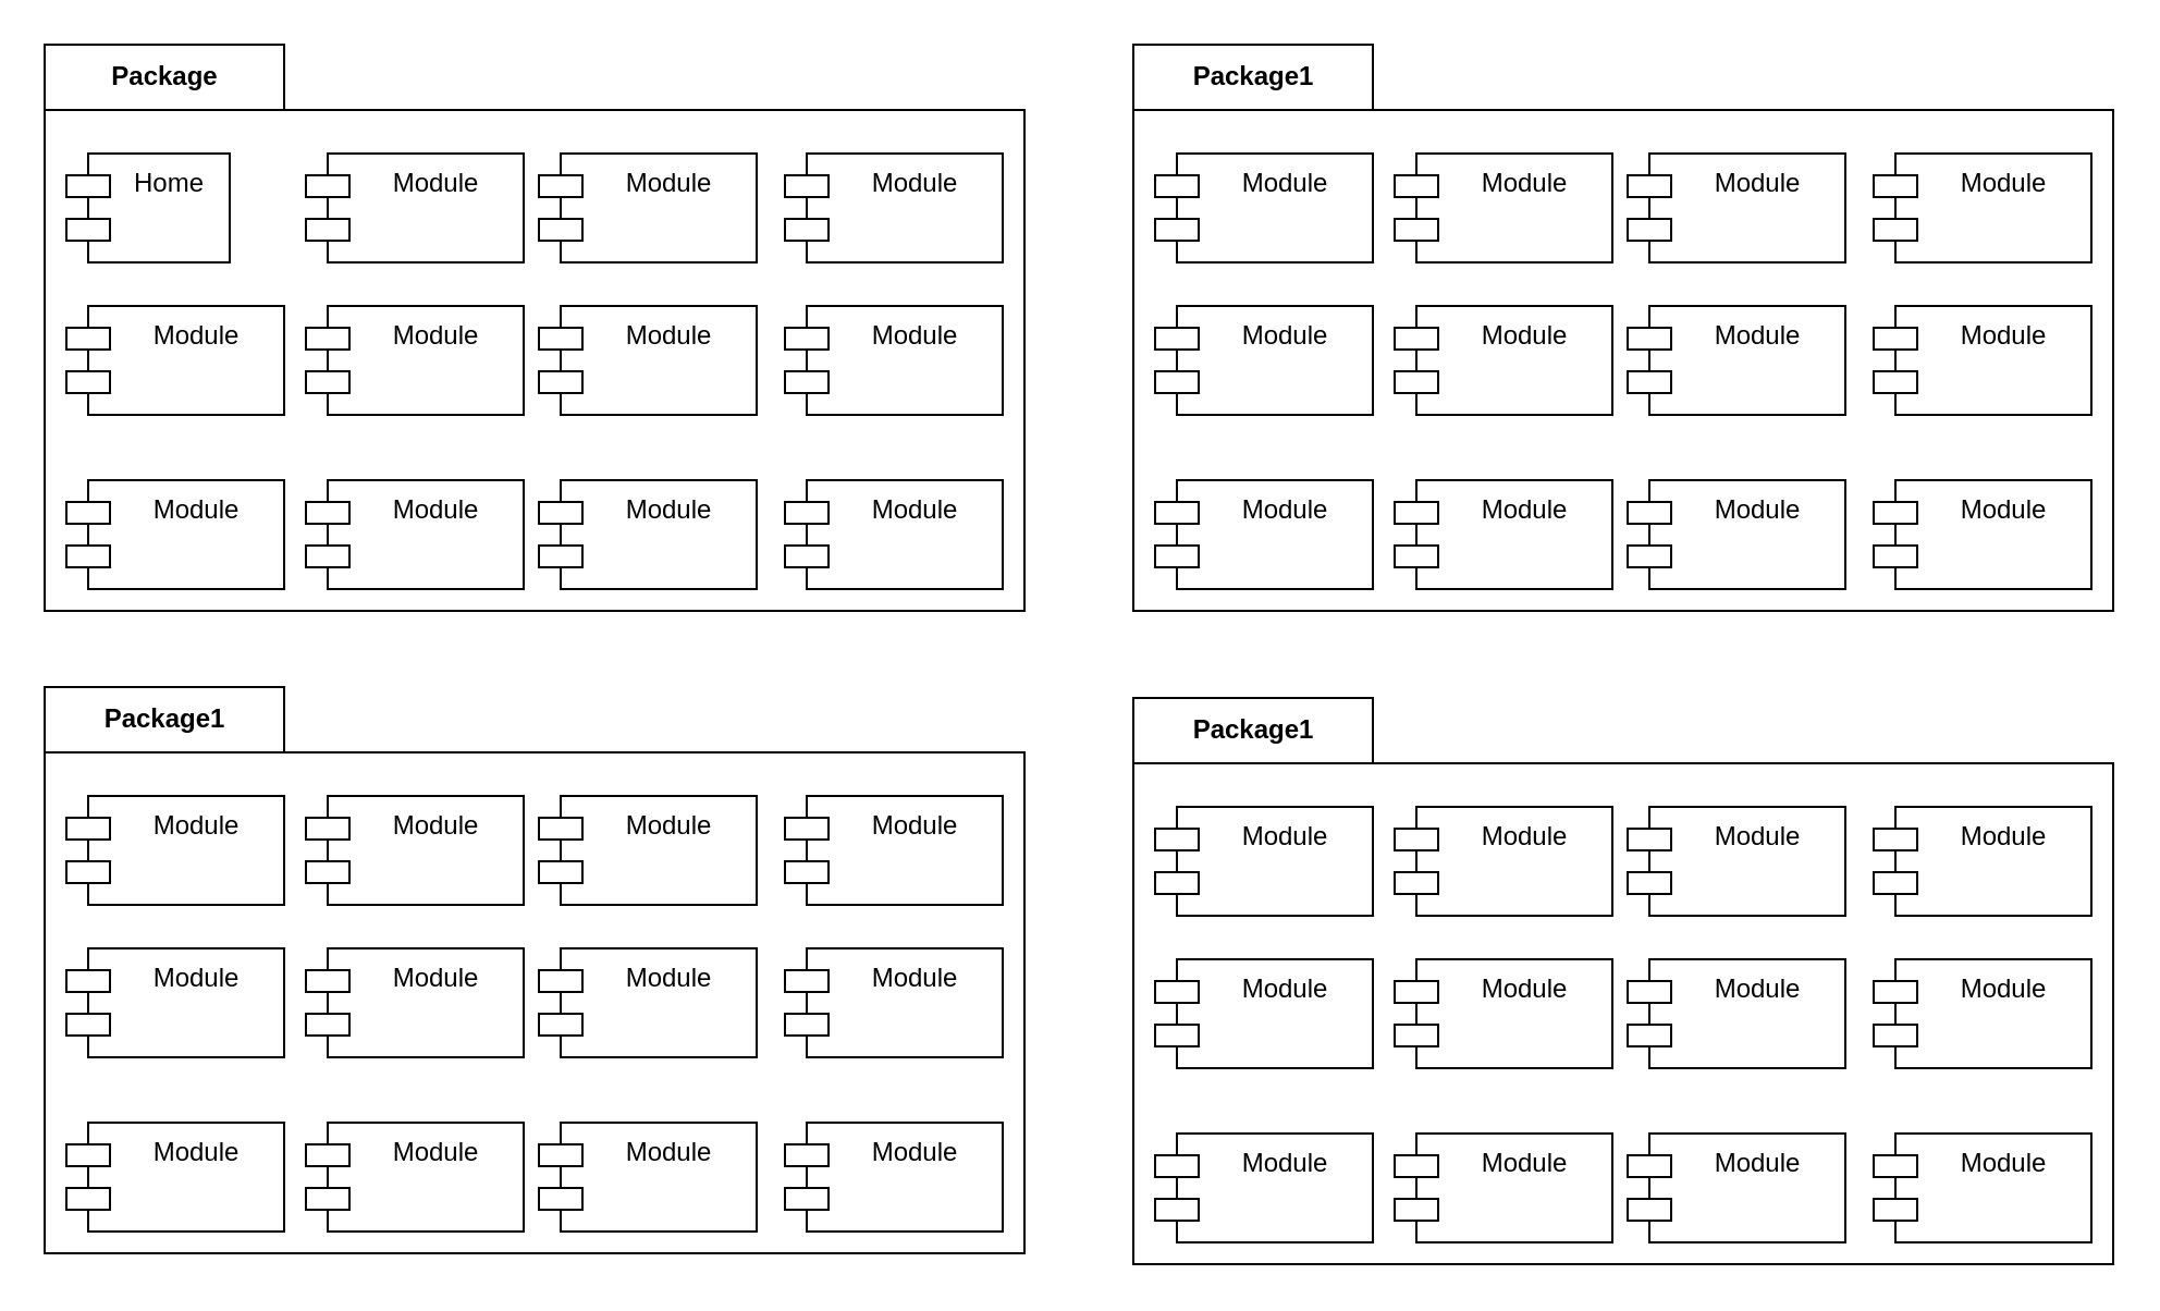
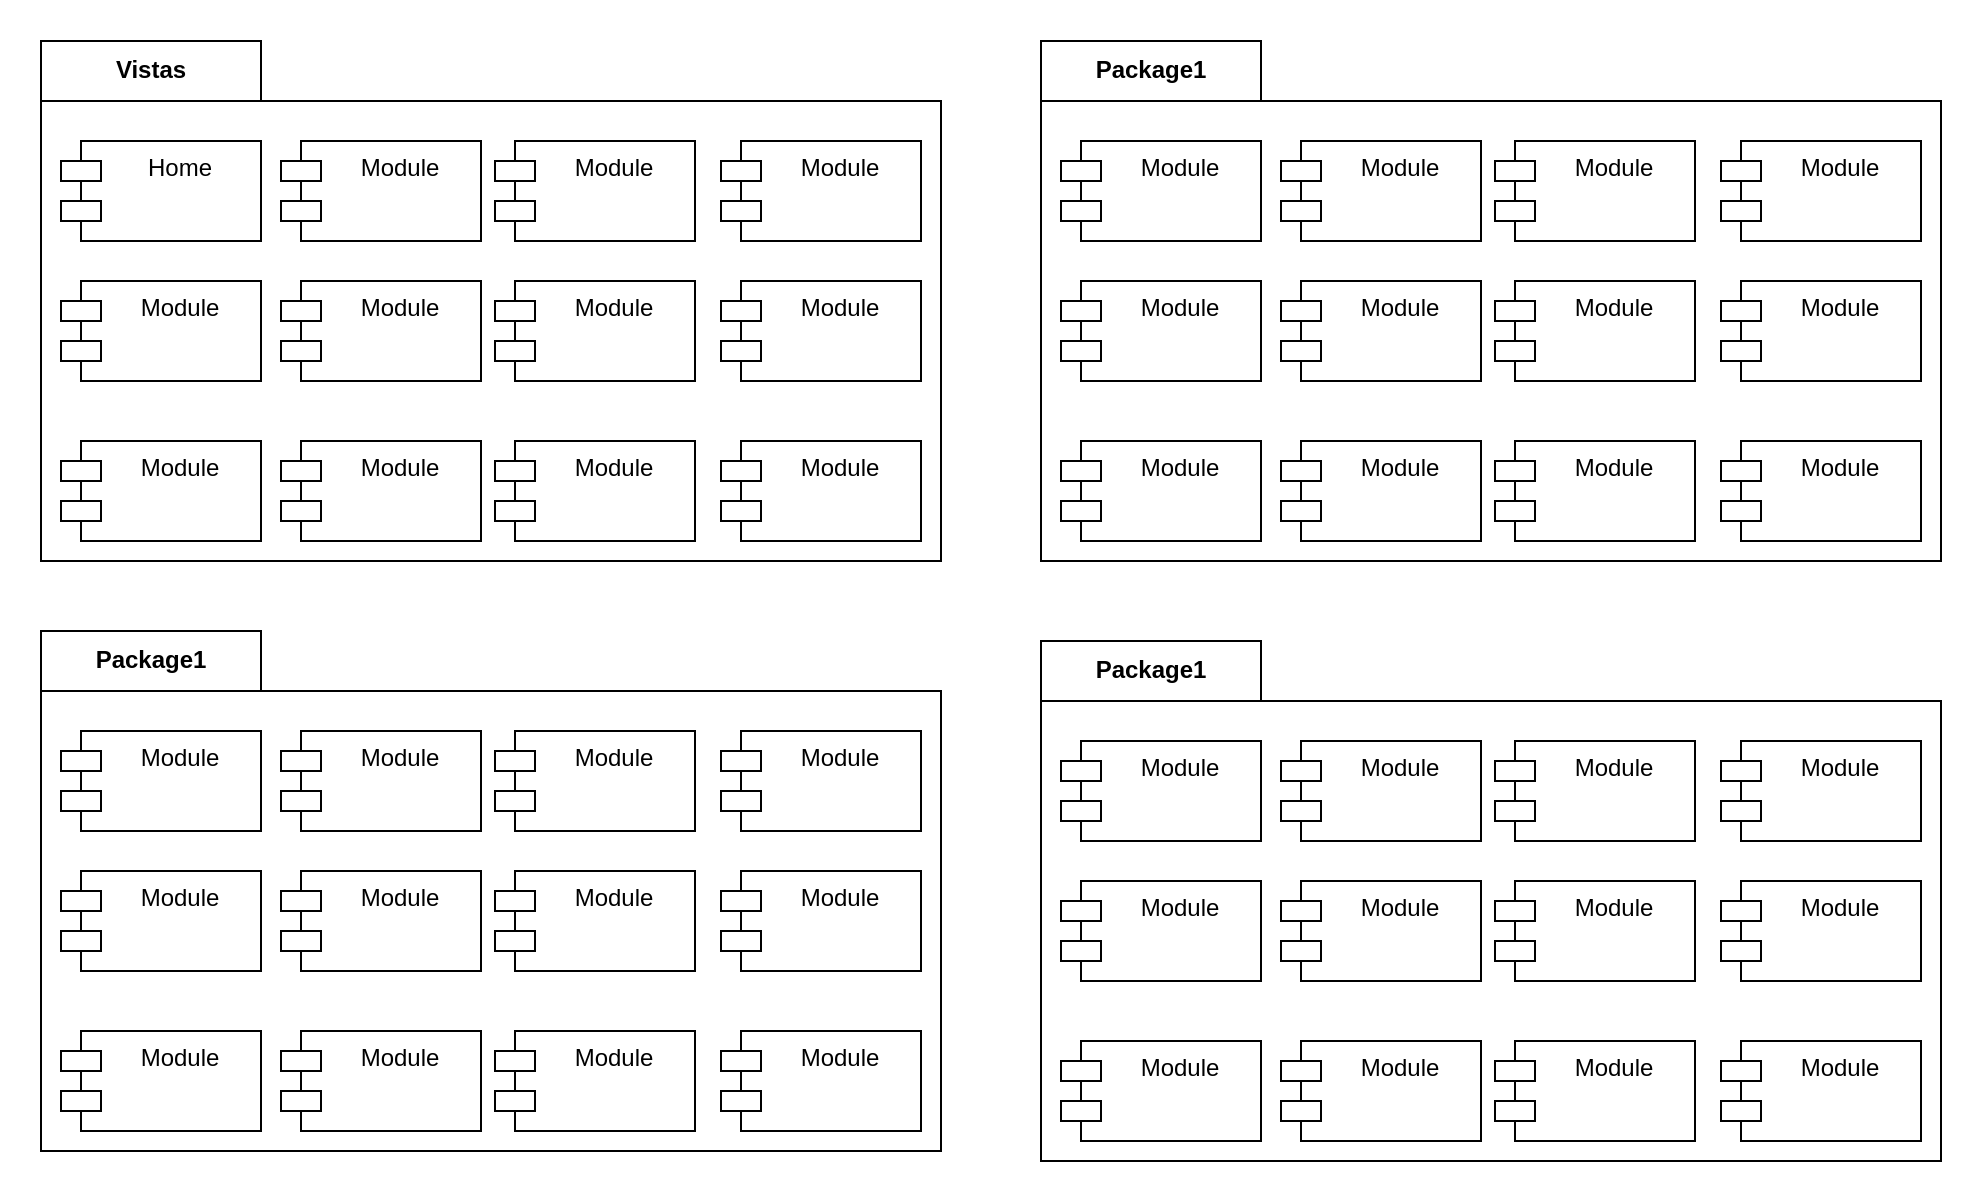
  <mxCell id="0" />
  <mxCell id="1" parent="0" />
- <mxCell id="2" value="Package" style="shape=folder;fontStyle=1;tabWidth=110;tabHeight=30;tabPosition=left;html=1;boundedLbl=1;labelInHeader=1;container=1;collapsible=0;recursiveResize=0;" vertex="1" parent="1"><mxGeometry x="20" y="20" width="450" height="260" as="geometry" /></mxCell>
+ <mxCell id="2" value="Vistas" style="shape=folder;fontStyle=1;tabWidth=110;tabHeight=30;tabPosition=left;html=1;boundedLbl=1;labelInHeader=1;container=1;collapsible=0;recursiveResize=0;" vertex="1" parent="1"><mxGeometry x="20" y="20" width="450" height="260" as="geometry" /></mxCell>
  <mxCell id="3" value="Module" style="shape=module;align=left;spacingLeft=20;align=center;verticalAlign=top;" vertex="1" parent="2"><mxGeometry x="10" y="200" width="100" height="50" as="geometry" /></mxCell>
  <mxCell id="4" value="Module" style="shape=module;align=left;spacingLeft=20;align=center;verticalAlign=top;" vertex="1" parent="2"><mxGeometry x="340" y="50" width="100" height="50" as="geometry" /></mxCell>
  <mxCell id="5" value="Module" style="shape=module;align=left;spacingLeft=20;align=center;verticalAlign=top;" vertex="1" parent="2"><mxGeometry x="340" y="120" width="100" height="50" as="geometry" /></mxCell>
  <mxCell id="6" value="Module" style="shape=module;align=left;spacingLeft=20;align=center;verticalAlign=top;" vertex="1" parent="2"><mxGeometry x="340" y="200" width="100" height="50" as="geometry" /></mxCell>
  <mxCell id="7" value="Module" style="shape=module;align=left;spacingLeft=20;align=center;verticalAlign=top;" vertex="1" parent="2"><mxGeometry x="227" y="50" width="100" height="50" as="geometry" /></mxCell>
  <mxCell id="8" value="Module" style="shape=module;align=left;spacingLeft=20;align=center;verticalAlign=top;" vertex="1" parent="2"><mxGeometry x="227" y="120" width="100" height="50" as="geometry" /></mxCell>
  <mxCell id="9" value="Module" style="shape=module;align=left;spacingLeft=20;align=center;verticalAlign=top;" vertex="1" parent="2"><mxGeometry x="227" y="200" width="100" height="50" as="geometry" /></mxCell>
  <mxCell id="10" value="Module" style="shape=module;align=left;spacingLeft=20;align=center;verticalAlign=top;" vertex="1" parent="2"><mxGeometry x="120" y="200" width="100" height="50" as="geometry" /></mxCell>
  <mxCell id="11" value="Module" style="shape=module;align=left;spacingLeft=20;align=center;verticalAlign=top;" vertex="1" parent="2"><mxGeometry x="120" y="120" width="100" height="50" as="geometry" /></mxCell>
  <mxCell id="12" value="Module" style="shape=module;align=left;spacingLeft=20;align=center;verticalAlign=top;" vertex="1" parent="2"><mxGeometry x="120" y="50" width="100" height="50" as="geometry" /></mxCell>
  <mxCell id="13" value="Module" style="shape=module;align=left;spacingLeft=20;align=center;verticalAlign=top;" vertex="1" parent="2"><mxGeometry x="10" y="120" width="100" height="50" as="geometry" /></mxCell>
- <mxCell id="14" value="Home" style="shape=module;align=left;spacingLeft=20;align=center;verticalAlign=top;" vertex="1" parent="2"><mxGeometry x="10" y="50" width="75" height="50" as="geometry" /></mxCell>
+ <mxCell id="14" value="Home" style="shape=module;align=left;spacingLeft=20;align=center;verticalAlign=top;" vertex="1" parent="2"><mxGeometry x="10" y="50" width="100" height="50" as="geometry" /></mxCell>
  <mxCell id="15" value="Package1" style="shape=folder;fontStyle=1;tabWidth=110;tabHeight=30;tabPosition=left;html=1;boundedLbl=1;labelInHeader=1;container=1;collapsible=0;recursiveResize=0;" vertex="1" parent="1"><mxGeometry x="520" y="20" width="450" height="260" as="geometry" /></mxCell>
  <mxCell id="16" value="Module" style="shape=module;align=left;spacingLeft=20;align=center;verticalAlign=top;" vertex="1" parent="15"><mxGeometry x="10" y="200" width="100" height="50" as="geometry" /></mxCell>
  <mxCell id="17" value="Module" style="shape=module;align=left;spacingLeft=20;align=center;verticalAlign=top;" vertex="1" parent="15"><mxGeometry x="340" y="50" width="100" height="50" as="geometry" /></mxCell>
  <mxCell id="18" value="Module" style="shape=module;align=left;spacingLeft=20;align=center;verticalAlign=top;" vertex="1" parent="15"><mxGeometry x="340" y="120" width="100" height="50" as="geometry" /></mxCell>
  <mxCell id="19" value="Module" style="shape=module;align=left;spacingLeft=20;align=center;verticalAlign=top;" vertex="1" parent="15"><mxGeometry x="340" y="200" width="100" height="50" as="geometry" /></mxCell>
  <mxCell id="20" value="Module" style="shape=module;align=left;spacingLeft=20;align=center;verticalAlign=top;" vertex="1" parent="15"><mxGeometry x="227" y="50" width="100" height="50" as="geometry" /></mxCell>
  <mxCell id="21" value="Module" style="shape=module;align=left;spacingLeft=20;align=center;verticalAlign=top;" vertex="1" parent="15"><mxGeometry x="227" y="120" width="100" height="50" as="geometry" /></mxCell>
  <mxCell id="22" value="Module" style="shape=module;align=left;spacingLeft=20;align=center;verticalAlign=top;" vertex="1" parent="15"><mxGeometry x="227" y="200" width="100" height="50" as="geometry" /></mxCell>
  <mxCell id="23" value="Module" style="shape=module;align=left;spacingLeft=20;align=center;verticalAlign=top;" vertex="1" parent="15"><mxGeometry x="120" y="200" width="100" height="50" as="geometry" /></mxCell>
  <mxCell id="24" value="Module" style="shape=module;align=left;spacingLeft=20;align=center;verticalAlign=top;" vertex="1" parent="15"><mxGeometry x="120" y="120" width="100" height="50" as="geometry" /></mxCell>
  <mxCell id="25" value="Module" style="shape=module;align=left;spacingLeft=20;align=center;verticalAlign=top;" vertex="1" parent="15"><mxGeometry x="120" y="50" width="100" height="50" as="geometry" /></mxCell>
  <mxCell id="26" value="Module" style="shape=module;align=left;spacingLeft=20;align=center;verticalAlign=top;" vertex="1" parent="15"><mxGeometry x="10" y="120" width="100" height="50" as="geometry" /></mxCell>
  <mxCell id="27" value="Module" style="shape=module;align=left;spacingLeft=20;align=center;verticalAlign=top;" vertex="1" parent="15"><mxGeometry x="10" y="50" width="100" height="50" as="geometry" /></mxCell>
  <mxCell id="28" value="Package1" style="shape=folder;fontStyle=1;tabWidth=110;tabHeight=30;tabPosition=left;html=1;boundedLbl=1;labelInHeader=1;container=1;collapsible=0;recursiveResize=0;" vertex="1" parent="1"><mxGeometry x="20" y="315" width="450" height="260" as="geometry" /></mxCell>
  <mxCell id="29" value="Module" style="shape=module;align=left;spacingLeft=20;align=center;verticalAlign=top;" vertex="1" parent="28"><mxGeometry x="10" y="200" width="100" height="50" as="geometry" /></mxCell>
  <mxCell id="30" value="Module" style="shape=module;align=left;spacingLeft=20;align=center;verticalAlign=top;" vertex="1" parent="28"><mxGeometry x="340" y="50" width="100" height="50" as="geometry" /></mxCell>
  <mxCell id="31" value="Module" style="shape=module;align=left;spacingLeft=20;align=center;verticalAlign=top;" vertex="1" parent="28"><mxGeometry x="340" y="120" width="100" height="50" as="geometry" /></mxCell>
  <mxCell id="32" value="Module" style="shape=module;align=left;spacingLeft=20;align=center;verticalAlign=top;" vertex="1" parent="28"><mxGeometry x="340" y="200" width="100" height="50" as="geometry" /></mxCell>
  <mxCell id="33" value="Module" style="shape=module;align=left;spacingLeft=20;align=center;verticalAlign=top;" vertex="1" parent="28"><mxGeometry x="227" y="50" width="100" height="50" as="geometry" /></mxCell>
  <mxCell id="34" value="Module" style="shape=module;align=left;spacingLeft=20;align=center;verticalAlign=top;" vertex="1" parent="28"><mxGeometry x="227" y="120" width="100" height="50" as="geometry" /></mxCell>
  <mxCell id="35" value="Module" style="shape=module;align=left;spacingLeft=20;align=center;verticalAlign=top;" vertex="1" parent="28"><mxGeometry x="227" y="200" width="100" height="50" as="geometry" /></mxCell>
  <mxCell id="36" value="Module" style="shape=module;align=left;spacingLeft=20;align=center;verticalAlign=top;" vertex="1" parent="28"><mxGeometry x="120" y="200" width="100" height="50" as="geometry" /></mxCell>
  <mxCell id="37" value="Module" style="shape=module;align=left;spacingLeft=20;align=center;verticalAlign=top;" vertex="1" parent="28"><mxGeometry x="120" y="120" width="100" height="50" as="geometry" /></mxCell>
  <mxCell id="38" value="Module" style="shape=module;align=left;spacingLeft=20;align=center;verticalAlign=top;" vertex="1" parent="28"><mxGeometry x="120" y="50" width="100" height="50" as="geometry" /></mxCell>
  <mxCell id="39" value="Module" style="shape=module;align=left;spacingLeft=20;align=center;verticalAlign=top;" vertex="1" parent="28"><mxGeometry x="10" y="120" width="100" height="50" as="geometry" /></mxCell>
  <mxCell id="40" value="Module" style="shape=module;align=left;spacingLeft=20;align=center;verticalAlign=top;" vertex="1" parent="28"><mxGeometry x="10" y="50" width="100" height="50" as="geometry" /></mxCell>
  <mxCell id="41" value="Package1" style="shape=folder;fontStyle=1;tabWidth=110;tabHeight=30;tabPosition=left;html=1;boundedLbl=1;labelInHeader=1;container=1;collapsible=0;recursiveResize=0;" vertex="1" parent="1"><mxGeometry x="520" y="320" width="450" height="260" as="geometry" /></mxCell>
  <mxCell id="42" value="Module" style="shape=module;align=left;spacingLeft=20;align=center;verticalAlign=top;" vertex="1" parent="41"><mxGeometry x="10" y="200" width="100" height="50" as="geometry" /></mxCell>
  <mxCell id="43" value="Module" style="shape=module;align=left;spacingLeft=20;align=center;verticalAlign=top;" vertex="1" parent="41"><mxGeometry x="340" y="50" width="100" height="50" as="geometry" /></mxCell>
  <mxCell id="44" value="Module" style="shape=module;align=left;spacingLeft=20;align=center;verticalAlign=top;" vertex="1" parent="41"><mxGeometry x="340" y="120" width="100" height="50" as="geometry" /></mxCell>
  <mxCell id="45" value="Module" style="shape=module;align=left;spacingLeft=20;align=center;verticalAlign=top;" vertex="1" parent="41"><mxGeometry x="340" y="200" width="100" height="50" as="geometry" /></mxCell>
  <mxCell id="46" value="Module" style="shape=module;align=left;spacingLeft=20;align=center;verticalAlign=top;" vertex="1" parent="41"><mxGeometry x="227" y="50" width="100" height="50" as="geometry" /></mxCell>
  <mxCell id="47" value="Module" style="shape=module;align=left;spacingLeft=20;align=center;verticalAlign=top;" vertex="1" parent="41"><mxGeometry x="227" y="120" width="100" height="50" as="geometry" /></mxCell>
  <mxCell id="48" value="Module" style="shape=module;align=left;spacingLeft=20;align=center;verticalAlign=top;" vertex="1" parent="41"><mxGeometry x="227" y="200" width="100" height="50" as="geometry" /></mxCell>
  <mxCell id="49" value="Module" style="shape=module;align=left;spacingLeft=20;align=center;verticalAlign=top;" vertex="1" parent="41"><mxGeometry x="120" y="200" width="100" height="50" as="geometry" /></mxCell>
  <mxCell id="50" value="Module" style="shape=module;align=left;spacingLeft=20;align=center;verticalAlign=top;" vertex="1" parent="41"><mxGeometry x="120" y="120" width="100" height="50" as="geometry" /></mxCell>
  <mxCell id="51" value="Module" style="shape=module;align=left;spacingLeft=20;align=center;verticalAlign=top;" vertex="1" parent="41"><mxGeometry x="120" y="50" width="100" height="50" as="geometry" /></mxCell>
  <mxCell id="52" value="Module" style="shape=module;align=left;spacingLeft=20;align=center;verticalAlign=top;" vertex="1" parent="41"><mxGeometry x="10" y="120" width="100" height="50" as="geometry" /></mxCell>
  <mxCell id="53" value="Module" style="shape=module;align=left;spacingLeft=20;align=center;verticalAlign=top;" vertex="1" parent="41"><mxGeometry x="10" y="50" width="100" height="50" as="geometry" /></mxCell>
